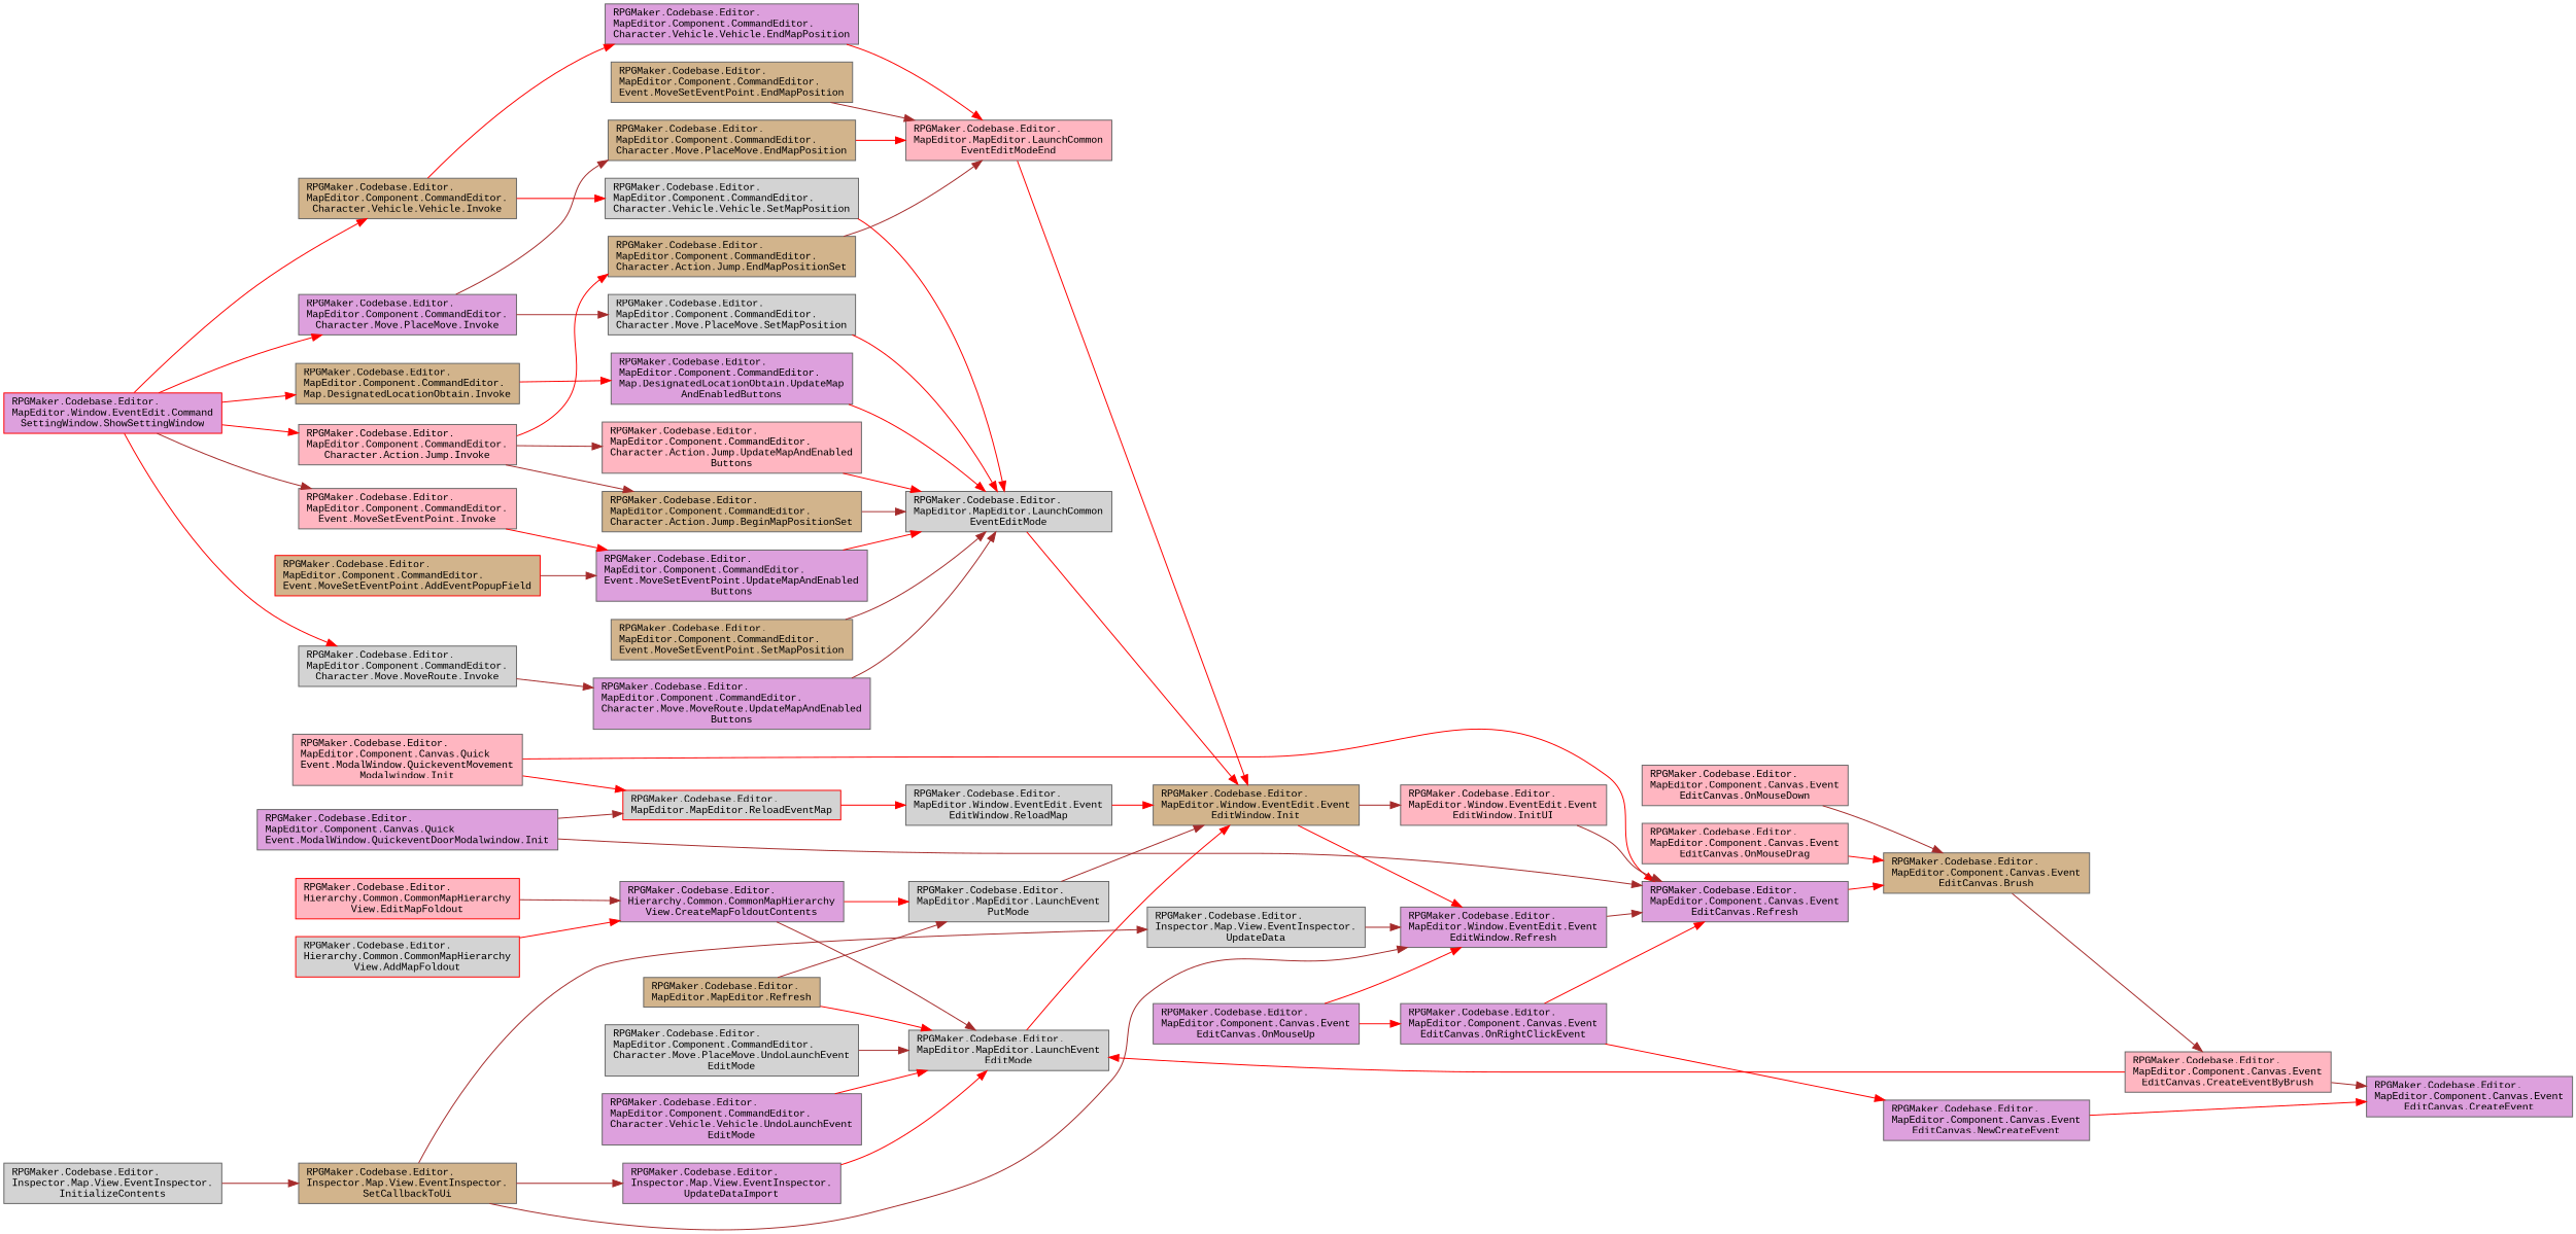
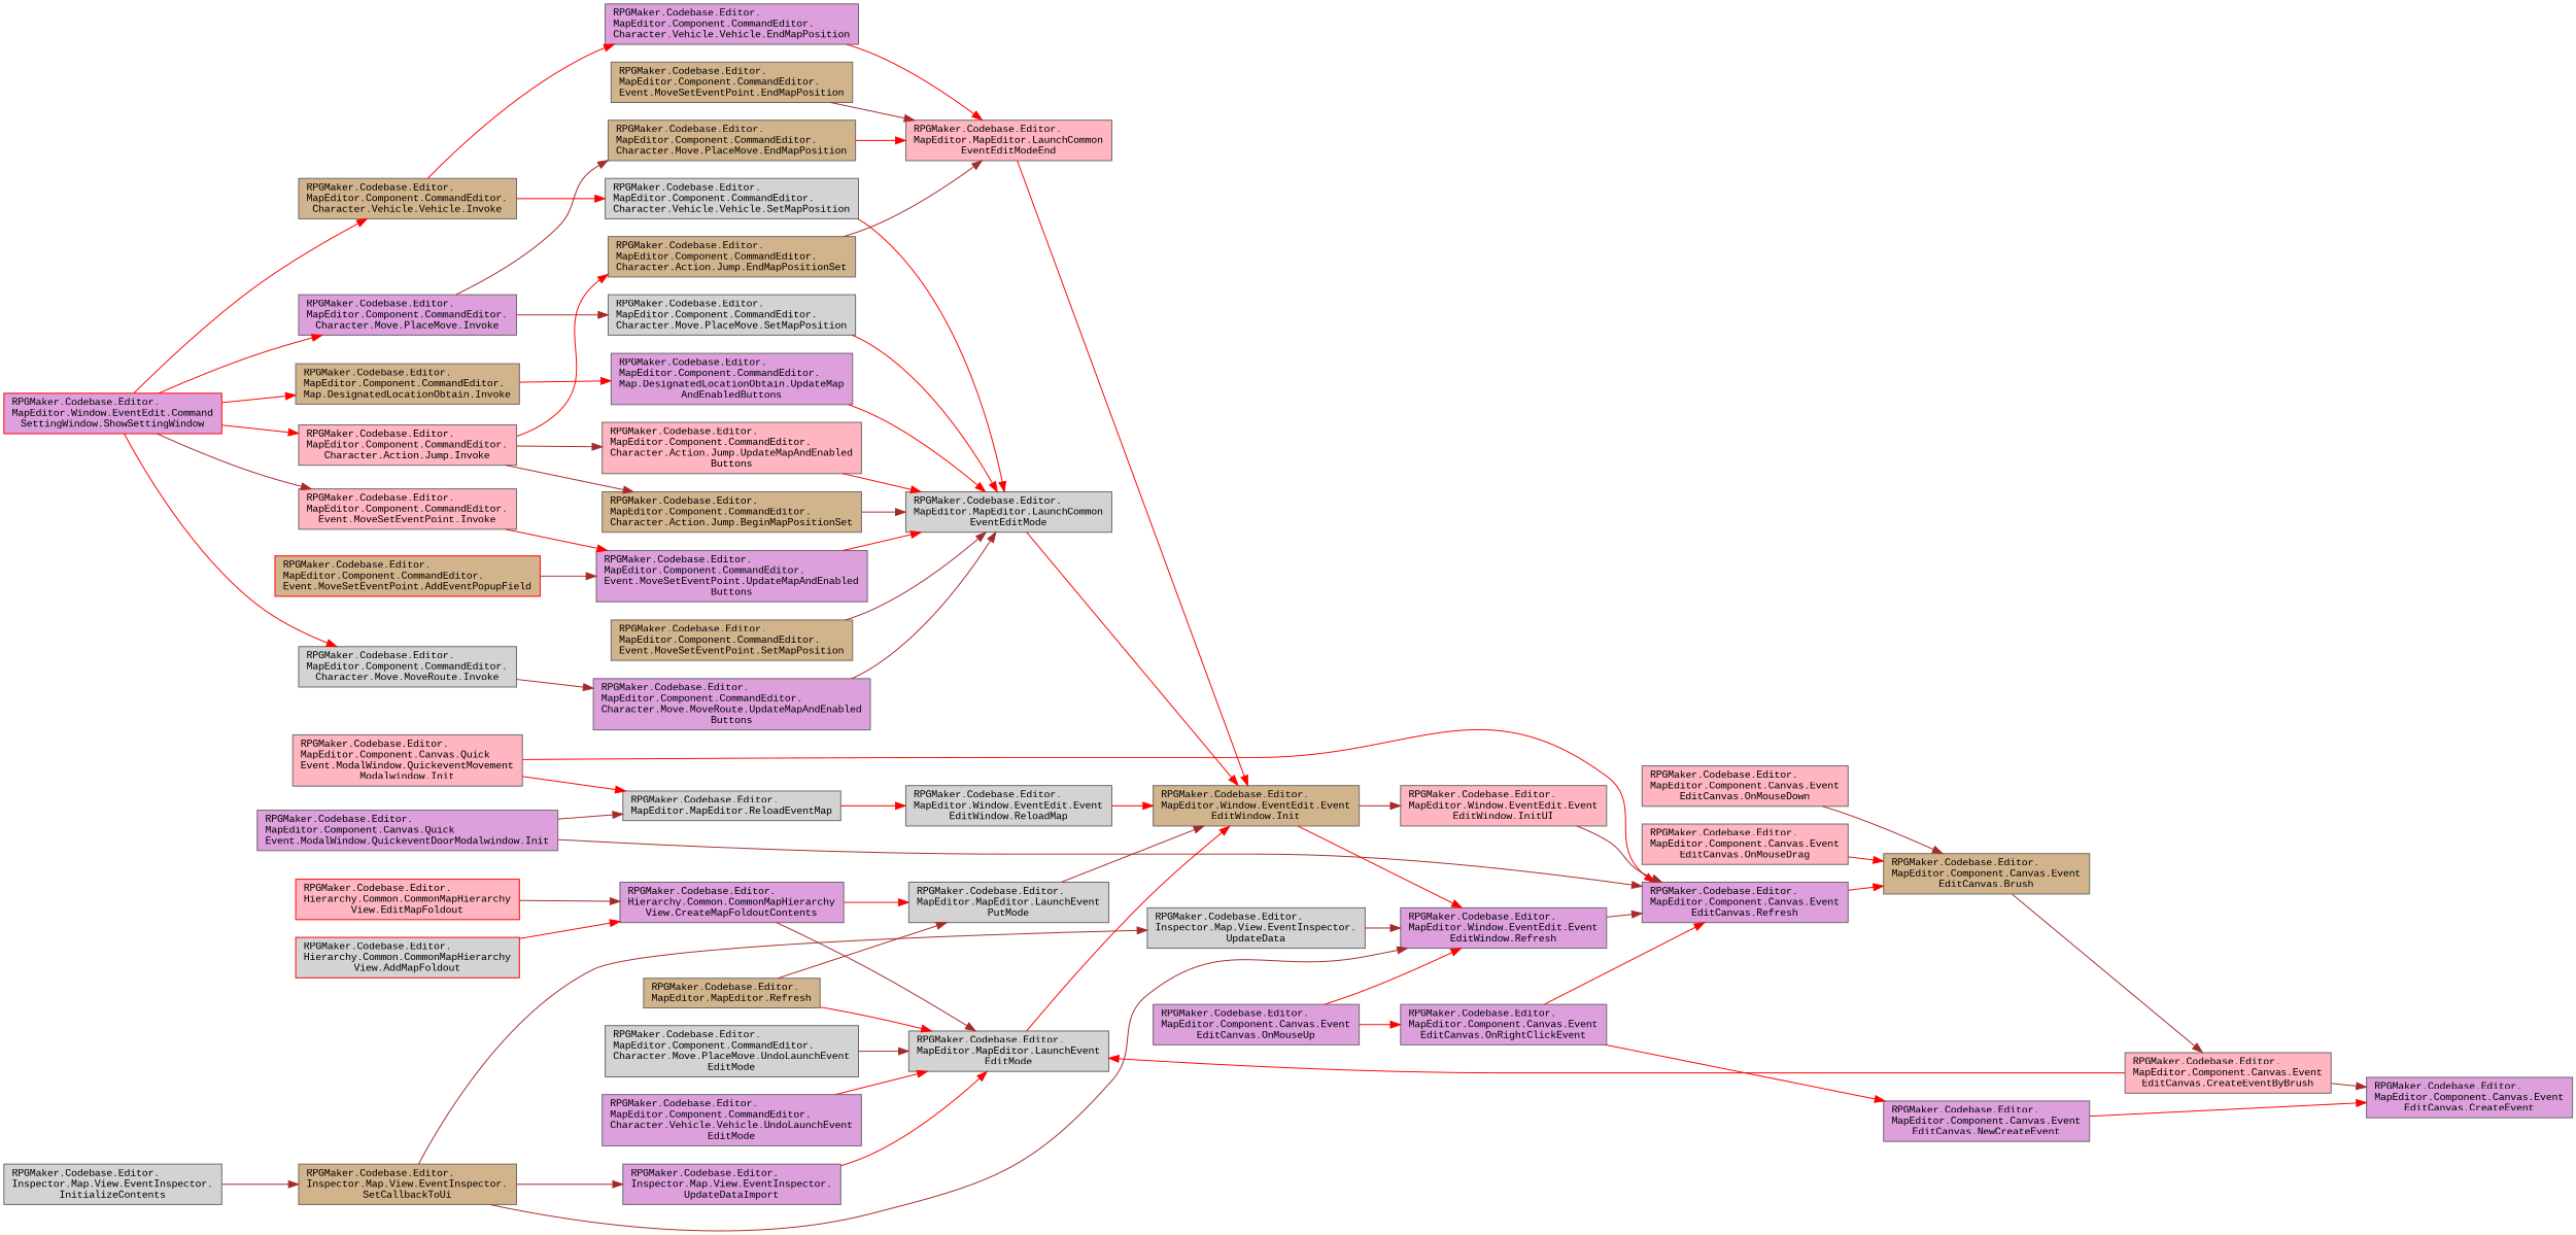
  digraph {
    rankdir=RL
    fontname="Liberation Mono"
    node [color=grey40 fillcolor=plum fontname="Liberation Mono" fontsize=10 shape=box style=filled]
    edge [color=red dir=back fontname="Liberation Mono" fontsize=10 labelfontname=Helvetica labelfontsize=10 style=solid]
    n1 [color=gray40 fontcolor=black height=0.2 label="RPGMaker.Codebase.Editor.\lMapEditor.Component.Canvas.Event\lEditCanvas.CreateEvent" width=0.4]
    n2 [fillcolor=lightpink height=0.2 label="RPGMaker.Codebase.Editor.\lMapEditor.Component.Canvas.Event\lEditCanvas.CreateEventByBrush" width=0.4]
    n3 [height=0.2 label="RPGMaker.Codebase.Editor.\lMapEditor.Component.Canvas.Event\lEditCanvas.NewCreateEvent" width=0.4]
    n4 [fillcolor=tan height=0.2 label="RPGMaker.Codebase.Editor.\lMapEditor.Component.Canvas.Event\lEditCanvas.Brush" width=0.4]
    n5 [fillcolor=lightpink height=0.2 label="RPGMaker.Codebase.Editor.\lMapEditor.Component.Canvas.Event\lEditCanvas.OnMouseDown" width=0.4]
    n6 [fillcolor=lightpink height=0.2 label="RPGMaker.Codebase.Editor.\lMapEditor.Component.Canvas.Event\lEditCanvas.OnMouseDrag" width=0.4]
    n7 [height=0.2 label="RPGMaker.Codebase.Editor.\lMapEditor.Component.Canvas.Event\lEditCanvas.Refresh" width=0.4]
    n8 [height=0.2 label="RPGMaker.Codebase.Editor.\lMapEditor.Component.Canvas.Quick\lEvent.ModalWindow.QuickeventDoorModalwindow.Init" width=0.4]
    n9 [fillcolor=lightpink height=0.2 label="RPGMaker.Codebase.Editor.\lMapEditor.Component.Canvas.Quick\lEvent.ModalWindow.QuickeventMovement\lModalwindow.Init" width=0.4]
    n10 [fillcolor=lightpink height=0.2 label="RPGMaker.Codebase.Editor.\lMapEditor.Window.EventEdit.Event\lEditWindow.InitUI" width=0.4]
    n11 [height=0.2 label="RPGMaker.Codebase.Editor.\lMapEditor.Component.Canvas.Event\lEditCanvas.OnRightClickEvent" width=0.4]
    n12 [height=0.2 label="RPGMaker.Codebase.Editor.\lMapEditor.Window.EventEdit.Event\lEditWindow.Refresh" width=0.4]
    n13 [fillcolor=tan height=0.2 label="RPGMaker.Codebase.Editor.\lMapEditor.Window.EventEdit.Event\lEditWindow.Init" width=0.4]
    n14 [fillcolor=lightgrey height=0.2 label="RPGMaker.Codebase.Editor.\lMapEditor.MapEditor.LaunchCommon\lEventEditMode" width=0.4]
    n15 [fillcolor=lightpink height=0.2 label="RPGMaker.Codebase.Editor.\lMapEditor.MapEditor.LaunchCommon\lEventEditModeEnd" width=0.4]
    n16 [fillcolor=lightgrey height=0.2 label="RPGMaker.Codebase.Editor.\lMapEditor.MapEditor.LaunchEvent\lEditMode" width=0.4]
    n17 [fillcolor=lightgrey height=0.2 label="RPGMaker.Codebase.Editor.\lMapEditor.MapEditor.LaunchEvent\lPutMode" width=0.4]
    n18 [fillcolor=lightgrey height=0.2 label="RPGMaker.Codebase.Editor.\lMapEditor.Window.EventEdit.Event\lEditWindow.ReloadMap" width=0.4]
    n19 [fillcolor=tan height=0.2 label="RPGMaker.Codebase.Editor.\lMapEditor.Component.CommandEditor.\lCharacter.Action.Jump.BeginMapPositionSet" width=0.4]
    n20 [fillcolor=lightgrey height=0.2 label="RPGMaker.Codebase.Editor.\lMapEditor.Component.CommandEditor.\lCharacter.Move.PlaceMove.SetMapPosition" width=0.4]
    n21 [fillcolor=lightgrey height=0.2 label="RPGMaker.Codebase.Editor.\lMapEditor.Component.CommandEditor.\lCharacter.Vehicle.Vehicle.SetMapPosition" width=0.4]
    n22 [fillcolor=tan height=0.2 label="RPGMaker.Codebase.Editor.\lMapEditor.Component.CommandEditor.\lEvent.MoveSetEventPoint.SetMapPosition" width=0.4]
    n23 [fillcolor=lightpink height=0.2 label="RPGMaker.Codebase.Editor.\lMapEditor.Component.CommandEditor.\lCharacter.Action.Jump.UpdateMapAndEnabled\lButtons" width=0.4]
    n24 [height=0.2 label="RPGMaker.Codebase.Editor.\lMapEditor.Component.CommandEditor.\lCharacter.Move.MoveRoute.UpdateMapAndEnabled\lButtons" width=0.4]
    n25 [height=0.2 label="RPGMaker.Codebase.Editor.\lMapEditor.Component.CommandEditor.\lEvent.MoveSetEventPoint.UpdateMapAndEnabled\lButtons" width=0.4]
    n26 [height=0.2 label="RPGMaker.Codebase.Editor.\lMapEditor.Component.CommandEditor.\lMap.DesignatedLocationObtain.UpdateMap\lAndEnabledButtons" width=0.4]
    n27 [fillcolor=lightpink height=0.2 label="RPGMaker.Codebase.Editor.\lMapEditor.Component.CommandEditor.\lCharacter.Action.Jump.Invoke" width=0.4]
    n28 [color=red height=0.2 label="RPGMaker.Codebase.Editor.\lMapEditor.Window.EventEdit.Command\lSettingWindow.ShowSettingWindow" width=0.4]
    n29 [height=0.2 label="RPGMaker.Codebase.Editor.\lMapEditor.Component.CommandEditor.\lCharacter.Move.PlaceMove.Invoke" width=0.4]
    n30 [fillcolor=tan height=0.2 label="RPGMaker.Codebase.Editor.\lMapEditor.Component.CommandEditor.\lCharacter.Vehicle.Vehicle.Invoke" width=0.4]
    n31 [fillcolor=lightgrey height=0.2 label="RPGMaker.Codebase.Editor.\lMapEditor.Component.CommandEditor.\lCharacter.Move.MoveRoute.Invoke" width=0.4]
    n32 [color=red fillcolor=tan height=0.2 label="RPGMaker.Codebase.Editor.\lMapEditor.Component.CommandEditor.\lEvent.MoveSetEventPoint.AddEventPopupField" width=0.4]
    n33 [fillcolor=lightpink height=0.2 label="RPGMaker.Codebase.Editor.\lMapEditor.Component.CommandEditor.\lEvent.MoveSetEventPoint.Invoke" width=0.4]
    n34 [fillcolor=tan height=0.2 label="RPGMaker.Codebase.Editor.\lMapEditor.Component.CommandEditor.\lMap.DesignatedLocationObtain.Invoke" width=0.4]
    n35 [fillcolor=tan height=0.2 label="RPGMaker.Codebase.Editor.\lMapEditor.Component.CommandEditor.\lCharacter.Move.PlaceMove.EndMapPosition" width=0.4]
    n36 [height=0.2 label="RPGMaker.Codebase.Editor.\lMapEditor.Component.CommandEditor.\lCharacter.Vehicle.Vehicle.EndMapPosition" width=0.4]
    n37 [fillcolor=tan height=0.2 label="RPGMaker.Codebase.Editor.\lMapEditor.Component.CommandEditor.\lEvent.MoveSetEventPoint.EndMapPosition" width=0.4]
    n38 [fillcolor=tan height=0.2 label="RPGMaker.Codebase.Editor.\lMapEditor.Component.CommandEditor.\lCharacter.Action.Jump.EndMapPositionSet" width=0.4]
    n39 [height=0.2 label="RPGMaker.Codebase.Editor.\lHierarchy.Common.CommonMapHierarchy\lView.CreateMapFoldoutContents" width=0.4]
    n40 [fillcolor=tan height=0.2 label="RPGMaker.Codebase.Editor.\lMapEditor.MapEditor.Refresh" width=0.4]
    n41 [fillcolor=lightgrey height=0.2 label="RPGMaker.Codebase.Editor.\lMapEditor.Component.CommandEditor.\lCharacter.Move.PlaceMove.UndoLaunchEvent\lEditMode" width=0.4]
    n42 [height=0.2 label="RPGMaker.Codebase.Editor.\lMapEditor.Component.CommandEditor.\lCharacter.Vehicle.Vehicle.UndoLaunchEvent\lEditMode" width=0.4]
    n43 [height=0.2 label="RPGMaker.Codebase.Editor.\lInspector.Map.View.EventInspector.\lUpdateDataImport" width=0.4]
    n44 [color=red fillcolor=lightgrey height=0.2 label="RPGMaker.Codebase.Editor.\lHierarchy.Common.CommonMapHierarchy\lView.AddMapFoldout" width=0.4]
    n45 [color=red fillcolor=lightpink height=0.2 label="RPGMaker.Codebase.Editor.\lHierarchy.Common.CommonMapHierarchy\lView.EditMapFoldout" width=0.4]
    n46 [fillcolor=tan height=0.2 label="RPGMaker.Codebase.Editor.\lInspector.Map.View.EventInspector.\lSetCallbackToUi" width=0.4]
    n47 [fillcolor=lightgrey height=0.2 label="RPGMaker.Codebase.Editor.\lInspector.Map.View.EventInspector.\lInitializeContents" width=0.4]
-   n48 [color=red fillcolor=lightgrey height=0.2 label="RPGMaker.Codebase.Editor.\lMapEditor.MapEditor.ReloadEventMap" width=0.4]
+   n48 [fillcolor=lightgrey height=0.2 label="RPGMaker.Codebase.Editor.\lMapEditor.MapEditor.ReloadEventMap" width=0.4]
    n49 [height=0.2 label="RPGMaker.Codebase.Editor.\lMapEditor.Component.Canvas.Event\lEditCanvas.OnMouseUp" width=0.4]
    n50 [fillcolor=lightgrey height=0.2 label="RPGMaker.Codebase.Editor.\lInspector.Map.View.EventInspector.\lUpdateData" width=0.4]
    n1 -> n2 [color=brown]
    n1 -> n3
    n2 -> n4 [color=brown]
    n3 -> n11
    n4 -> n5 [color=brown]
    n4 -> n6
    n4 -> n7
    n7 -> n8 [color=brown]
    n7 -> n9
    n7 -> n10 [color=brown]
    n7 -> n11
    n7 -> n12 [color=brown]
    n10 -> n13 [color=brown]
    n11 -> n49
    n12 -> n13
    n12 -> n46 [color=brown]
    n12 -> n49
    n12 -> n50 [color=brown]
    n13 -> n14
    n13 -> n15
    n13 -> n16
    n13 -> n17 [color=brown]
    n13 -> n18
    n14 -> n19 [color=brown]
    n14 -> n20
    n14 -> n21
    n14 -> n22 [color=brown]
    n14 -> n23
    n14 -> n24 [color=brown]
    n14 -> n25
    n14 -> n26
    n15 -> n35
    n15 -> n36
    n15 -> n37 [color=brown]
    n15 -> n38 [color=brown]
    n16 -> n2
    n16 -> n39 [color=brown]
    n16 -> n40
    n16 -> n41 [color=brown]
    n16 -> n42
    n16 -> n43
    n17 -> n39
    n17 -> n40 [color=brown]
    n18 -> n48
    n19 -> n27 [color=brown]
    n20 -> n29 [color=brown]
    n21 -> n30
    n23 -> n27 [color=brown]
    n24 -> n31 [color=brown]
    n25 -> n32 [color=brown]
    n25 -> n33
    n26 -> n34
    n27 -> n28
    n29 -> n28
    n30 -> n28
    n31 -> n28
    n33 -> n28 [color=brown]
    n34 -> n28
    n35 -> n29 [color=brown]
    n36 -> n30
    n38 -> n27
    n39 -> n44
    n39 -> n45 [color=brown]
    n43 -> n46 [color=brown]
    n46 -> n47 [color=brown]
    n48 -> n8 [color=brown]
    n48 -> n9
    n50 -> n46 [color=brown]
  }
